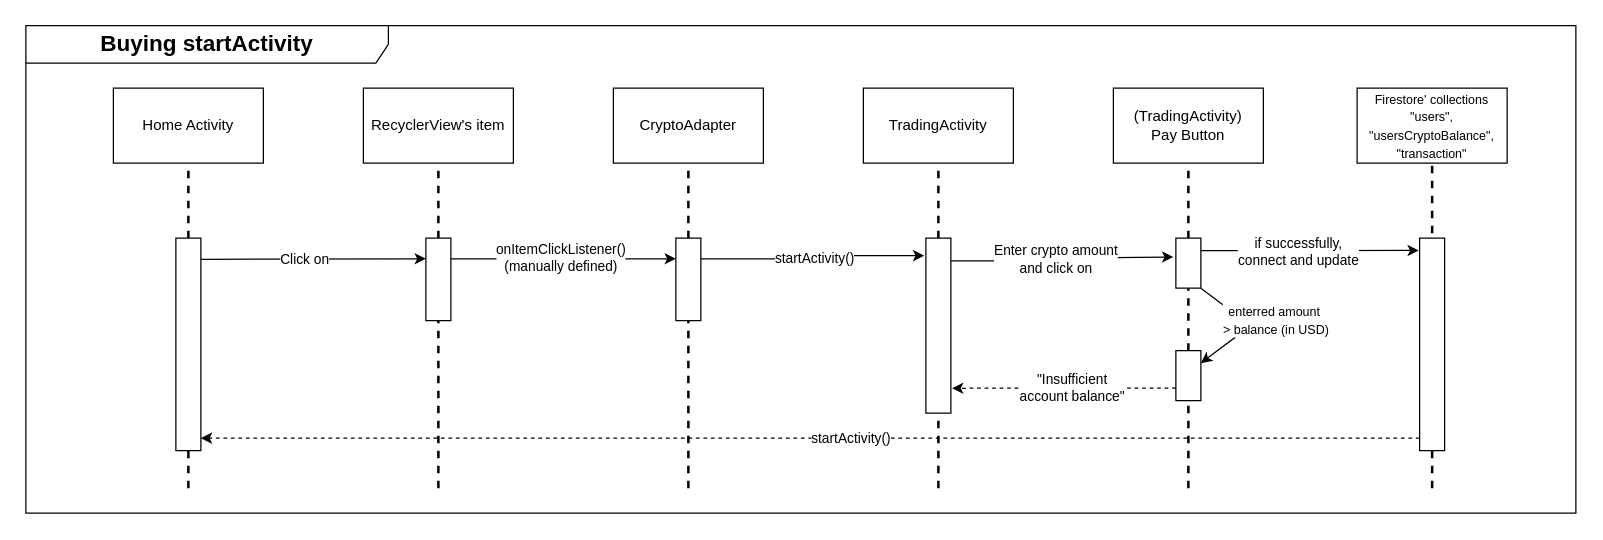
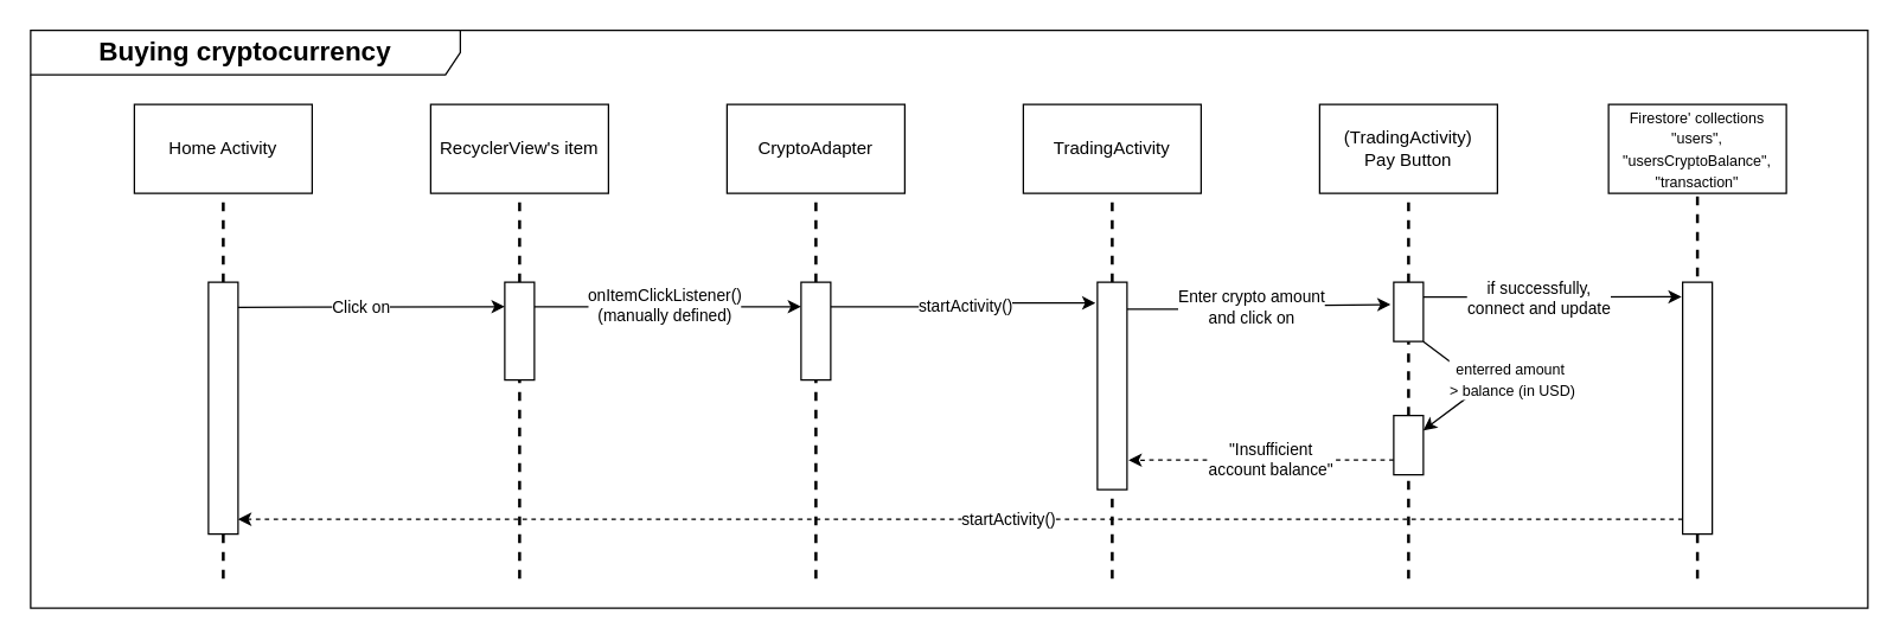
  <mxCell id="0" />
  <mxCell id="1" parent="0" />
  <mxCell id="2" value="Home Activity" style="rounded=0;whiteSpace=wrap;html=1;" vertex="1" parent="1"><mxGeometry x="90" y="70" width="120" height="60" as="geometry" /></mxCell>
  <mxCell id="3" value="" style="endArrow=none;dashed=1;html=1;strokeWidth=2;rounded=0;" edge="1" parent="1" target="2" source="7"><mxGeometry width="50" height="50" relative="1" as="geometry"><mxPoint x="150" y="430" as="sourcePoint" /><mxPoint x="460" y="300" as="targetPoint" /></mxGeometry></mxCell>
  <mxCell id="4" value="RecyclerView's item" style="rounded=0;whiteSpace=wrap;html=1;" vertex="1" parent="1"><mxGeometry x="290" y="70" width="120" height="60" as="geometry" /></mxCell>
  <mxCell id="5" value="" style="endArrow=none;dashed=1;html=1;strokeWidth=2;rounded=0;" edge="1" parent="1" target="4" source="11"><mxGeometry width="50" height="50" relative="1" as="geometry"><mxPoint x="350" y="430" as="sourcePoint" /><mxPoint x="660" y="300" as="targetPoint" /></mxGeometry></mxCell>
  <mxCell id="6" value="" style="endArrow=none;dashed=1;html=1;strokeWidth=2;rounded=0;" edge="1" parent="1" target="7"><mxGeometry width="50" height="50" relative="1" as="geometry"><mxPoint x="150" y="390" as="sourcePoint" /><mxPoint x="150" y="130" as="targetPoint" /></mxGeometry></mxCell>
  <mxCell id="7" value="" style="rounded=0;whiteSpace=wrap;html=1;" vertex="1" parent="1"><mxGeometry x="140" y="190" width="20" height="170" as="geometry" /></mxCell>
  <mxCell id="8" value="" style="endArrow=none;dashed=1;html=1;strokeWidth=2;rounded=0;" edge="1" parent="1" target="11"><mxGeometry width="50" height="50" relative="1" as="geometry"><mxPoint x="350" y="390" as="sourcePoint" /><mxPoint x="350" y="130" as="targetPoint" /></mxGeometry></mxCell>
  <mxCell id="9" style="edgeStyle=orthogonalEdgeStyle;rounded=0;orthogonalLoop=1;jettySize=auto;html=1;exitX=1;exitY=0.25;exitDx=0;exitDy=0;entryX=0;entryY=0.25;entryDx=0;entryDy=0;" edge="1" parent="1" source="11" target="19"><mxGeometry relative="1" as="geometry" /></mxCell>
  <mxCell id="10" value="onItemClickListener()&lt;br&gt;(manually defined)" style="edgeLabel;html=1;align=center;verticalAlign=middle;resizable=0;points=[];" vertex="1" connectable="0" parent="9"><mxGeometry x="-0.034" y="1" relative="1" as="geometry"><mxPoint as="offset" /></mxGeometry></mxCell>
  <mxCell id="11" value="" style="rounded=0;whiteSpace=wrap;html=1;" vertex="1" parent="1"><mxGeometry x="340" y="190" width="20" height="66" as="geometry" /></mxCell>
  <mxCell id="12" value="" style="endArrow=classic;html=1;rounded=0;entryX=0;entryY=0.25;entryDx=0;entryDy=0;" edge="1" parent="1" target="11"><mxGeometry width="50" height="50" relative="1" as="geometry"><mxPoint x="160" y="207" as="sourcePoint" /><mxPoint x="500" y="190" as="targetPoint" /></mxGeometry></mxCell>
  <mxCell id="13" value="Click on" style="edgeLabel;html=1;align=center;verticalAlign=middle;resizable=0;points=[];" vertex="1" connectable="0" parent="12"><mxGeometry x="-0.073" relative="1" as="geometry"><mxPoint as="offset" /></mxGeometry></mxCell>
  <mxCell id="14" value="CryptoAdapter" style="rounded=0;whiteSpace=wrap;html=1;" vertex="1" parent="1"><mxGeometry x="490" y="70" width="120" height="60" as="geometry" /></mxCell>
  <mxCell id="15" value="" style="endArrow=none;dashed=1;html=1;strokeWidth=2;rounded=0;" edge="1" parent="1" target="14" source="19"><mxGeometry width="50" height="50" relative="1" as="geometry"><mxPoint x="550" y="430" as="sourcePoint" /><mxPoint x="860" y="300" as="targetPoint" /></mxGeometry></mxCell>
  <mxCell id="16" value="" style="endArrow=none;dashed=1;html=1;strokeWidth=2;rounded=0;" edge="1" parent="1" target="19"><mxGeometry width="50" height="50" relative="1" as="geometry"><mxPoint x="550" y="390" as="sourcePoint" /><mxPoint x="550" y="130" as="targetPoint" /></mxGeometry></mxCell>
  <mxCell id="17" style="edgeStyle=orthogonalEdgeStyle;rounded=0;orthogonalLoop=1;jettySize=auto;html=1;exitX=1;exitY=0.25;exitDx=0;exitDy=0;entryX=-0.065;entryY=0.1;entryDx=0;entryDy=0;entryPerimeter=0;" edge="1" parent="1" source="19" target="25"><mxGeometry relative="1" as="geometry"><mxPoint x="730" y="207" as="targetPoint" /></mxGeometry></mxCell>
  <mxCell id="18" value="startActivity()" style="edgeLabel;html=1;align=center;verticalAlign=middle;resizable=0;points=[];" vertex="1" connectable="0" parent="17"><mxGeometry x="0.004" relative="1" as="geometry"><mxPoint as="offset" /></mxGeometry></mxCell>
  <mxCell id="19" value="" style="rounded=0;whiteSpace=wrap;html=1;" vertex="1" parent="1"><mxGeometry x="540" y="190" width="20" height="66" as="geometry" /></mxCell>
  <mxCell id="20" value="TradingActivity" style="rounded=0;whiteSpace=wrap;html=1;" vertex="1" parent="1"><mxGeometry x="690" y="70" width="120" height="60" as="geometry" /></mxCell>
  <mxCell id="21" value="" style="endArrow=none;dashed=1;html=1;strokeWidth=2;rounded=0;" edge="1" parent="1" source="25" target="20"><mxGeometry width="50" height="50" relative="1" as="geometry"><mxPoint x="750" y="430" as="sourcePoint" /><mxPoint x="1060" y="300" as="targetPoint" /></mxGeometry></mxCell>
  <mxCell id="22" value="" style="endArrow=none;dashed=1;html=1;strokeWidth=2;rounded=0;" edge="1" parent="1" target="25"><mxGeometry width="50" height="50" relative="1" as="geometry"><mxPoint x="750" y="390" as="sourcePoint" /><mxPoint x="750" y="130" as="targetPoint" /></mxGeometry></mxCell>
  <mxCell id="23" style="edgeStyle=orthogonalEdgeStyle;rounded=0;orthogonalLoop=1;jettySize=auto;html=1;entryX=-0.104;entryY=0.376;entryDx=0;entryDy=0;entryPerimeter=0;exitX=1.003;exitY=0.13;exitDx=0;exitDy=0;exitPerimeter=0;" edge="1" parent="1" source="25" target="31"><mxGeometry relative="1" as="geometry"><mxPoint x="770" y="205" as="sourcePoint" /><mxPoint x="930" y="206" as="targetPoint" /><Array as="points"><mxPoint x="850" y="208" /><mxPoint x="850" y="206" /><mxPoint x="938" y="206" /></Array></mxGeometry></mxCell>
  <mxCell id="24" value="Enter crypto amount &lt;br&gt;and click on" style="edgeLabel;html=1;align=center;verticalAlign=middle;resizable=0;points=[];" vertex="1" connectable="0" parent="23"><mxGeometry x="-0.08" y="2" relative="1" as="geometry"><mxPoint as="offset" /></mxGeometry></mxCell>
  <mxCell id="25" value="" style="rounded=0;whiteSpace=wrap;html=1;" vertex="1" parent="1"><mxGeometry x="740" y="190" width="20" height="140" as="geometry" /></mxCell>
  <mxCell id="26" value="(TradingActivity) &lt;br&gt;Pay Button" style="rounded=0;whiteSpace=wrap;html=1;" vertex="1" parent="1"><mxGeometry x="890" y="70" width="120" height="60" as="geometry" /></mxCell>
  <mxCell id="27" value="" style="endArrow=none;dashed=1;html=1;strokeWidth=2;rounded=0;" edge="1" parent="1" source="31" target="26"><mxGeometry width="50" height="50" relative="1" as="geometry"><mxPoint x="950" y="430" as="sourcePoint" /><mxPoint x="1260" y="300" as="targetPoint" /></mxGeometry></mxCell>
  <mxCell id="28" value="" style="endArrow=none;dashed=1;html=1;strokeWidth=2;rounded=0;" edge="1" parent="1" target="31" source="35"><mxGeometry width="50" height="50" relative="1" as="geometry"><mxPoint x="950" y="430" as="sourcePoint" /><mxPoint x="950" y="130" as="targetPoint" /></mxGeometry></mxCell>
  <mxCell id="29" style="edgeStyle=orthogonalEdgeStyle;rounded=0;orthogonalLoop=1;jettySize=auto;html=1;exitX=1;exitY=0.25;exitDx=0;exitDy=0;entryX=-0.034;entryY=0.058;entryDx=0;entryDy=0;entryPerimeter=0;" edge="1" parent="1" source="31" target="41"><mxGeometry relative="1" as="geometry"><mxPoint x="1130" y="200" as="targetPoint" /></mxGeometry></mxCell>
  <mxCell id="30" value="if successfully, &lt;br&gt;connect and update" style="edgeLabel;html=1;align=center;verticalAlign=middle;resizable=0;points=[];" vertex="1" connectable="0" parent="29"><mxGeometry x="-0.118" relative="1" as="geometry"><mxPoint as="offset" /></mxGeometry></mxCell>
  <mxCell id="31" value="" style="rounded=0;whiteSpace=wrap;html=1;" vertex="1" parent="1"><mxGeometry x="940" y="190" width="20" height="40" as="geometry" /></mxCell>
  <mxCell id="32" value="" style="endArrow=classic;html=1;rounded=0;exitX=1;exitY=1;exitDx=0;exitDy=0;entryX=1;entryY=0.25;entryDx=0;entryDy=0;" edge="1" parent="1" source="31" target="35"><mxGeometry width="50" height="50" relative="1" as="geometry"><mxPoint x="990" y="290" as="sourcePoint" /><mxPoint x="1010" y="270" as="targetPoint" /><Array as="points"><mxPoint x="1000" y="260" /></Array></mxGeometry></mxCell>
  <mxCell id="33" value="&lt;font style=&quot;font-size: 10px;&quot;&gt;enterred amount&amp;nbsp;&lt;br&gt;&amp;gt; balance (in USD)&lt;/font&gt;" style="edgeLabel;html=1;align=center;verticalAlign=middle;resizable=0;points=[];" vertex="1" connectable="0" parent="32"><mxGeometry x="-0.253" y="-2" relative="1" as="geometry"><mxPoint x="31" y="2" as="offset" /></mxGeometry></mxCell>
  <mxCell id="34" value="" style="endArrow=none;dashed=1;html=1;strokeWidth=2;rounded=0;" edge="1" parent="1" target="35"><mxGeometry width="50" height="50" relative="1" as="geometry"><mxPoint x="950" y="390" as="sourcePoint" /><mxPoint x="950" y="230" as="targetPoint" /></mxGeometry></mxCell>
  <mxCell id="35" value="" style="rounded=0;whiteSpace=wrap;html=1;" vertex="1" parent="1"><mxGeometry x="940" y="280" width="20" height="40" as="geometry" /></mxCell>
  <mxCell id="36" style="edgeStyle=orthogonalEdgeStyle;rounded=0;orthogonalLoop=1;jettySize=auto;html=1;exitX=0;exitY=0.75;exitDx=0;exitDy=0;dashed=1;entryX=1.049;entryY=0.858;entryDx=0;entryDy=0;entryPerimeter=0;" edge="1" parent="1" source="35" target="25"><mxGeometry relative="1" as="geometry"><mxPoint x="770" y="310" as="targetPoint" /></mxGeometry></mxCell>
  <mxCell id="37" value="&quot;Insufficient&lt;br&gt;account balance&quot;" style="edgeLabel;html=1;align=center;verticalAlign=middle;resizable=0;points=[];" vertex="1" connectable="0" parent="36"><mxGeometry x="-0.065" y="-1" relative="1" as="geometry"><mxPoint as="offset" /></mxGeometry></mxCell>
  <mxCell id="38" value="&lt;font style=&quot;font-size: 10px;&quot;&gt;Firestore' collections &quot;users&quot;, &quot;usersCryptoBalance&quot;,&lt;br&gt;&quot;transaction&quot;&lt;/font&gt;" style="rounded=0;whiteSpace=wrap;html=1;" vertex="1" parent="1"><mxGeometry x="1085" y="70" width="120" height="60" as="geometry" /></mxCell>
  <mxCell id="39" value="" style="endArrow=none;dashed=1;html=1;strokeWidth=2;rounded=0;" edge="1" parent="1" target="38"><mxGeometry width="50" height="50" relative="1" as="geometry"><mxPoint x="1145" y="390" as="sourcePoint" /><mxPoint x="1455" y="300" as="targetPoint" /></mxGeometry></mxCell>
- <mxCell id="40" value="&lt;font style=&quot;font-size: 18px;&quot;&gt;&lt;b&gt;Buying startActivity&lt;/b&gt;&lt;/font&gt;" style="shape=umlFrame;whiteSpace=wrap;html=1;pointerEvents=0;width=290;height=30;" vertex="1" parent="1"><mxGeometry x="20" y="20" width="1240" height="390" as="geometry" /></mxCell>
+ <mxCell id="40" value="&lt;font style=&quot;font-size: 18px;&quot;&gt;&lt;b&gt;Buying cryptocurrency&lt;/b&gt;&lt;/font&gt;" style="shape=umlFrame;whiteSpace=wrap;html=1;pointerEvents=0;width=290;height=30;" vertex="1" parent="1"><mxGeometry x="20" y="20" width="1240" height="390" as="geometry" /></mxCell>
  <mxCell id="41" value="" style="rounded=0;whiteSpace=wrap;html=1;" vertex="1" parent="1"><mxGeometry x="1135" y="190" width="20" height="170" as="geometry" /></mxCell>
  <mxCell id="42" style="edgeStyle=orthogonalEdgeStyle;rounded=0;orthogonalLoop=1;jettySize=auto;html=1;exitX=0;exitY=0.75;exitDx=0;exitDy=0;dashed=1;" edge="1" parent="1" target="7"><mxGeometry relative="1" as="geometry"><mxPoint x="1135" y="350" as="sourcePoint" /><mxPoint x="956" y="350" as="targetPoint" /><Array as="points"><mxPoint x="410" y="350" /><mxPoint x="410" y="350" /></Array></mxGeometry></mxCell>
  <mxCell id="43" value="startActivity()" style="edgeLabel;html=1;align=center;verticalAlign=middle;resizable=0;points=[];" vertex="1" connectable="0" parent="42"><mxGeometry x="-0.065" y="-1" relative="1" as="geometry"><mxPoint as="offset" /></mxGeometry></mxCell>
